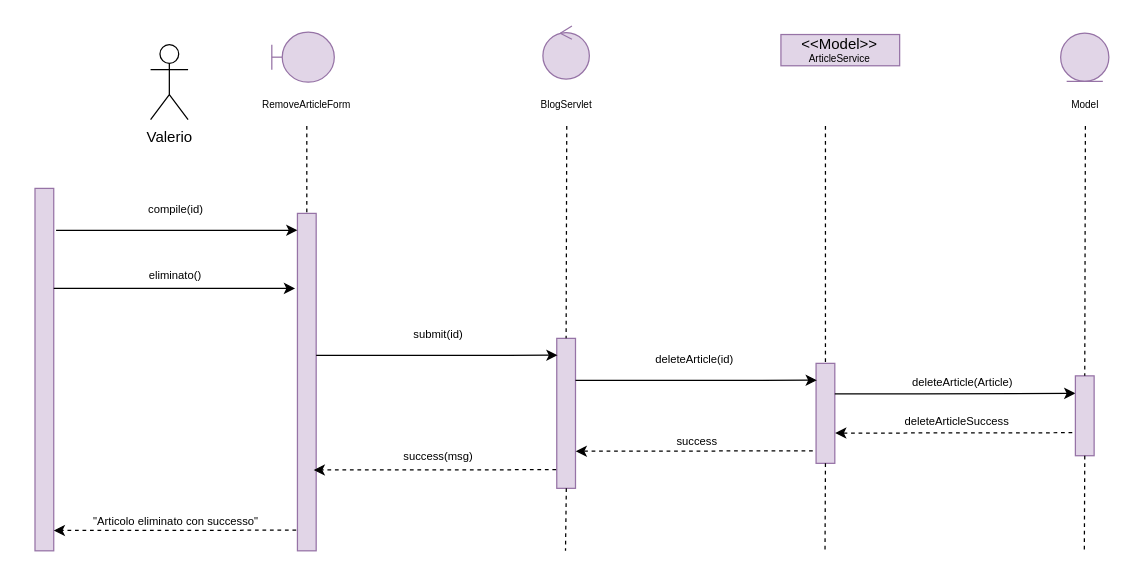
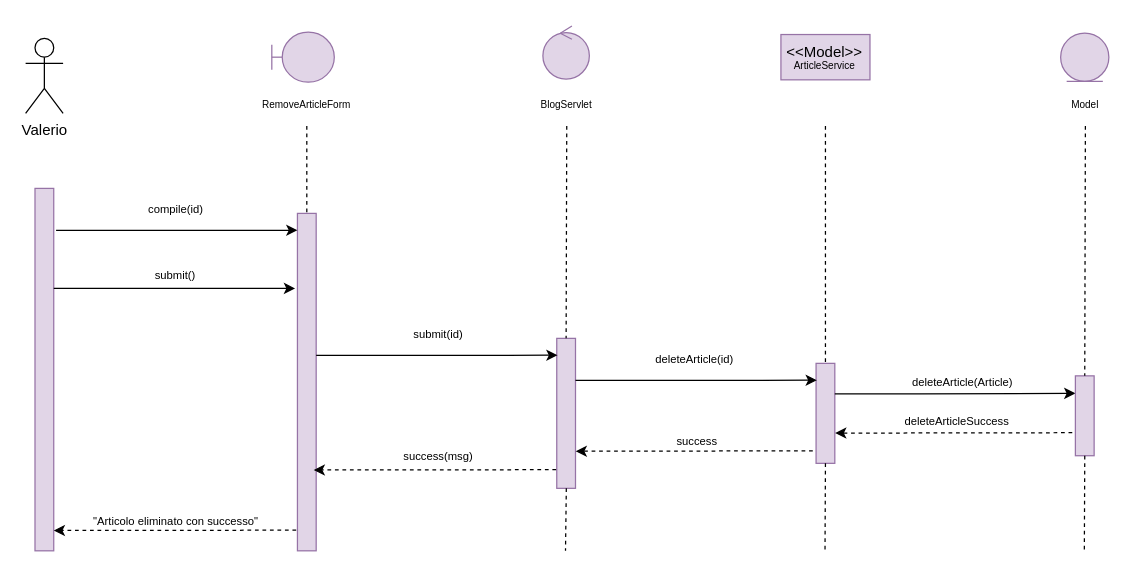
  <mxCell id="0" />
  <mxCell id="1" parent="0" />
- <mxCell id="2" value="Valerio" style="shape=umlActor;verticalLabelPosition=bottom;verticalAlign=top;html=1;outlineConnect=0;" vertex="1" parent="1"><mxGeometry x="120" y="35" width="30" height="60" as="geometry" /></mxCell>
+ <mxCell id="2" value="Valerio" style="shape=umlActor;verticalLabelPosition=bottom;verticalAlign=top;html=1;outlineConnect=0;" vertex="1" parent="1"><mxGeometry x="20" y="30" width="30" height="60" as="geometry" /></mxCell>
  <mxCell id="3" value="" style="rounded=0;whiteSpace=wrap;html=1;fillColor=#e1d5e7;strokeColor=#9673a6;" vertex="1" parent="1"><mxGeometry x="27.5" y="150" width="15" height="290" as="geometry" /></mxCell>
  <mxCell id="4" value="" style="rounded=0;whiteSpace=wrap;html=1;fillColor=#e1d5e7;strokeColor=#9673a6;" vertex="1" parent="1"><mxGeometry x="237.5" y="170" width="15" height="270" as="geometry" /></mxCell>
  <mxCell id="5" value="" style="endArrow=none;dashed=1;html=1;rounded=0;fontSize=8;entryX=0.5;entryY=0;entryDx=0;entryDy=0;exitX=0.5;exitY=1;exitDx=0;exitDy=0;" edge="1" parent="1" target="4"><mxGeometry width="50" height="50" relative="1" as="geometry"><mxPoint x="245" y="100" as="sourcePoint" /><mxPoint x="267.5" y="160" as="targetPoint" /></mxGeometry></mxCell>
  <mxCell id="6" value="&lt;div&gt;RemoveArticleForm&lt;/div&gt;" style="text;html=1;strokeColor=none;fillColor=none;align=center;verticalAlign=middle;whiteSpace=wrap;rounded=0;fontSize=8;" vertex="1" parent="1"><mxGeometry x="230" y="75" width="30" height="15" as="geometry" /></mxCell>
- <mxCell id="7" value="eliminato()" style="text;html=1;strokeColor=none;fillColor=none;align=center;verticalAlign=middle;whiteSpace=wrap;rounded=0;fontSize=9;" vertex="1" parent="1"><mxGeometry x="80" y="210" width="120" height="20" as="geometry" /></mxCell>
+ <mxCell id="7" value="submit()" style="text;html=1;strokeColor=none;fillColor=none;align=center;verticalAlign=middle;whiteSpace=wrap;rounded=0;fontSize=9;" vertex="1" parent="1"><mxGeometry x="80" y="210" width="120" height="20" as="geometry" /></mxCell>
  <mxCell id="8" value="BlogServlet" style="text;html=1;strokeColor=none;fillColor=none;align=center;verticalAlign=middle;whiteSpace=wrap;rounded=0;fontSize=8;" vertex="1" parent="1"><mxGeometry x="437.5" y="75" width="30" height="15" as="geometry" /></mxCell>
  <mxCell id="9" value="" style="rounded=0;whiteSpace=wrap;html=1;fillColor=#e1d5e7;strokeColor=#9673a6;" vertex="1" parent="1"><mxGeometry x="445" y="270" width="15" height="120" as="geometry" /></mxCell>
  <mxCell id="10" value="" style="endArrow=none;dashed=1;html=1;rounded=0;fontSize=8;entryX=0.5;entryY=0;entryDx=0;entryDy=0;" edge="1" parent="1" target="9"><mxGeometry width="50" height="50" relative="1" as="geometry"><mxPoint x="453" y="100" as="sourcePoint" /><mxPoint x="497.5" y="173.5" as="targetPoint" /></mxGeometry></mxCell>
  <mxCell id="11" value="" style="rounded=0;whiteSpace=wrap;html=1;fillColor=#e1d5e7;strokeColor=#9673a6;" vertex="1" parent="1"><mxGeometry x="652.5" y="290" width="15" height="80" as="geometry" /></mxCell>
  <mxCell id="12" value="" style="endArrow=none;dashed=1;html=1;rounded=0;fontSize=8;entryX=0.5;entryY=0;entryDx=0;entryDy=0;" edge="1" parent="1" target="11"><mxGeometry width="50" height="50" relative="1" as="geometry"><mxPoint x="660" y="100" as="sourcePoint" /><mxPoint x="682.5" y="198.5" as="targetPoint" /></mxGeometry></mxCell>
  <mxCell id="13" value="Model" style="text;html=1;strokeColor=none;fillColor=none;align=center;verticalAlign=middle;whiteSpace=wrap;rounded=0;fontSize=8;" vertex="1" parent="1"><mxGeometry x="852.5" y="75" width="30" height="15" as="geometry" /></mxCell>
  <mxCell id="14" value="" style="endArrow=classic;html=1;rounded=0;exitX=1;exitY=0;exitDx=0;exitDy=0;entryX=-0.125;entryY=0.121;entryDx=0;entryDy=0;entryPerimeter=0;" edge="1" parent="1"><mxGeometry width="50" height="50" relative="1" as="geometry"><mxPoint x="42.5" y="230.07" as="sourcePoint" /><mxPoint x="235.625" y="230" as="targetPoint" /><Array as="points"><mxPoint x="90" y="230.07" /><mxPoint x="110" y="230.07" /></Array></mxGeometry></mxCell>
  <mxCell id="15" value="" style="endArrow=classic;html=1;rounded=0;exitX=1;exitY=0;exitDx=0;exitDy=0;entryX=-0.125;entryY=0.121;entryDx=0;entryDy=0;entryPerimeter=0;" edge="1" parent="1"><mxGeometry width="50" height="50" relative="1" as="geometry"><mxPoint x="252.5" y="283.57" as="sourcePoint" /><mxPoint x="445.625" y="283.5" as="targetPoint" /><Array as="points"><mxPoint x="300" y="283.57" /><mxPoint x="320" y="283.57" /></Array></mxGeometry></mxCell>
  <mxCell id="16" value="" style="endArrow=classic;html=1;rounded=0;exitX=1;exitY=0;exitDx=0;exitDy=0;entryX=-0.125;entryY=0.121;entryDx=0;entryDy=0;entryPerimeter=0;" edge="1" parent="1"><mxGeometry width="50" height="50" relative="1" as="geometry"><mxPoint x="44.38" y="183.57" as="sourcePoint" /><mxPoint x="237.505" y="183.5" as="targetPoint" /><Array as="points"><mxPoint x="91.88" y="183.57" /><mxPoint x="111.88" y="183.57" /></Array></mxGeometry></mxCell>
  <mxCell id="17" value="" style="endArrow=classic;html=1;rounded=0;dashed=1;fontSize=7;exitX=-0.047;exitY=0.97;exitDx=0;exitDy=0;exitPerimeter=0;" edge="1" parent="1"><mxGeometry width="50" height="50" relative="1" as="geometry"><mxPoint x="444.505" y="375.1" as="sourcePoint" /><mxPoint x="250.5" y="375.29" as="targetPoint" /></mxGeometry></mxCell>
  <mxCell id="18" value="" style="endArrow=classic;html=1;rounded=0;exitX=1;exitY=0;exitDx=0;exitDy=0;entryX=-0.125;entryY=0.121;entryDx=0;entryDy=0;entryPerimeter=0;" edge="1" parent="1"><mxGeometry width="50" height="50" relative="1" as="geometry"><mxPoint x="460" y="303.57" as="sourcePoint" /><mxPoint x="653.125" y="303.5" as="targetPoint" /><Array as="points"><mxPoint x="507.5" y="303.57" /><mxPoint x="527.5" y="303.57" /></Array></mxGeometry></mxCell>
  <mxCell id="19" value="&lt;div style=&quot;font-size: 9px&quot;&gt;&lt;font style=&quot;font-size: 9px&quot;&gt;compile(id)&lt;/font&gt;&lt;/div&gt;" style="text;html=1;strokeColor=none;fillColor=none;align=center;verticalAlign=middle;whiteSpace=wrap;rounded=0;fontSize=9;" vertex="1" parent="1"><mxGeometry x="42.5" y="150" width="195" height="33.5" as="geometry" /></mxCell>
  <mxCell id="20" value="success(msg)" style="text;html=1;strokeColor=none;fillColor=none;align=center;verticalAlign=middle;whiteSpace=wrap;rounded=0;fontSize=9;" vertex="1" parent="1"><mxGeometry x="252.5" y="348.32" width="195" height="33.5" as="geometry" /></mxCell>
  <mxCell id="21" value="&quot;Articolo eliminato con successo&quot;" style="text;html=1;strokeColor=none;fillColor=none;align=center;verticalAlign=middle;whiteSpace=wrap;rounded=0;fontSize=9;" vertex="1" parent="1"><mxGeometry x="42.5" y="400" width="195" height="33.5" as="geometry" /></mxCell>
  <mxCell id="22" value="success" style="text;html=1;strokeColor=none;fillColor=none;align=center;verticalAlign=middle;whiteSpace=wrap;rounded=0;fontSize=9;" vertex="1" parent="1"><mxGeometry x="460" y="336.5" width="195" height="33.5" as="geometry" /></mxCell>
  <mxCell id="23" value="" style="endArrow=classic;html=1;rounded=0;dashed=1;fontSize=7;" edge="1" parent="1"><mxGeometry width="50" height="50" relative="1" as="geometry"><mxPoint x="649.88" y="360" as="sourcePoint" /><mxPoint x="460.13" y="360.32" as="targetPoint" /></mxGeometry></mxCell>
  <mxCell id="24" value="" style="endArrow=classic;html=1;rounded=0;dashed=1;fontSize=7;exitX=-0.047;exitY=0.97;exitDx=0;exitDy=0;exitPerimeter=0;" edge="1" parent="1"><mxGeometry width="50" height="50" relative="1" as="geometry"><mxPoint x="236.505" y="423.5" as="sourcePoint" /><mxPoint x="42.5" y="423.69" as="targetPoint" /></mxGeometry></mxCell>
  <mxCell id="25" value="&lt;div style=&quot;font-size: 9px&quot;&gt;&lt;font style=&quot;font-size: 9px&quot;&gt;submit(id)&lt;/font&gt;&lt;/div&gt;" style="text;html=1;strokeColor=none;fillColor=none;align=center;verticalAlign=middle;whiteSpace=wrap;rounded=0;fontSize=9;" vertex="1" parent="1"><mxGeometry x="252.5" y="250" width="195" height="33.5" as="geometry" /></mxCell>
  <mxCell id="26" value="&lt;div style=&quot;font-size: 9px&quot;&gt;&lt;font style=&quot;font-size: 9px&quot;&gt;deleteArticle(id)&lt;/font&gt;&lt;/div&gt;" style="text;html=1;strokeColor=none;fillColor=none;align=center;verticalAlign=middle;whiteSpace=wrap;rounded=0;fontSize=9;" vertex="1" parent="1"><mxGeometry x="457.5" y="270" width="195" height="33.5" as="geometry" /></mxCell>
  <mxCell id="27" value="&lt;font style=&quot;font-size: 9px&quot;&gt;deleteArticle(Article)&lt;/font&gt;" style="text;html=1;strokeColor=none;fillColor=none;align=center;verticalAlign=middle;whiteSpace=wrap;rounded=0;" vertex="1" parent="1"><mxGeometry x="740" y="290" width="60" height="30" as="geometry" /></mxCell>
  <mxCell id="28" value="" style="endArrow=classic;html=1;rounded=0;exitX=1;exitY=0;exitDx=0;exitDy=0;entryX=0;entryY=0.219;entryDx=0;entryDy=0;entryPerimeter=0;" edge="1" parent="1" target="29"><mxGeometry width="50" height="50" relative="1" as="geometry"><mxPoint x="667.5" y="314.39" as="sourcePoint" /><mxPoint x="850" y="314" as="targetPoint" /><Array as="points"><mxPoint x="715" y="314.39" /><mxPoint x="735" y="314.39" /></Array></mxGeometry></mxCell>
  <mxCell id="29" value="" style="rounded=0;whiteSpace=wrap;html=1;fillColor=#e1d5e7;strokeColor=#9673a6;" vertex="1" parent="1"><mxGeometry x="860" y="300" width="15" height="63.91" as="geometry" /></mxCell>
  <mxCell id="30" value="" style="endArrow=none;dashed=1;html=1;rounded=0;fontSize=8;entryX=0.5;entryY=0;entryDx=0;entryDy=0;" edge="1" parent="1" target="29"><mxGeometry width="50" height="50" relative="1" as="geometry"><mxPoint x="868" y="100" as="sourcePoint" /><mxPoint x="890" y="192.41" as="targetPoint" /></mxGeometry></mxCell>
  <mxCell id="31" value="deleteArticleSuccess" style="text;html=1;strokeColor=none;fillColor=none;align=center;verticalAlign=middle;whiteSpace=wrap;rounded=0;fontSize=9;" vertex="1" parent="1"><mxGeometry x="667.5" y="320" width="195" height="33.5" as="geometry" /></mxCell>
  <mxCell id="32" value="" style="endArrow=classic;html=1;rounded=0;dashed=1;fontSize=7;" edge="1" parent="1"><mxGeometry width="50" height="50" relative="1" as="geometry"><mxPoint x="857.5" y="345.5" as="sourcePoint" /><mxPoint x="667.75" y="345.82" as="targetPoint" /></mxGeometry></mxCell>
  <mxCell id="33" value="" style="endArrow=none;dashed=1;html=1;rounded=0;fontSize=8;" edge="1" parent="1"><mxGeometry width="50" height="50" relative="1" as="geometry"><mxPoint x="452.66" y="390" as="sourcePoint" /><mxPoint x="452" y="440" as="targetPoint" /></mxGeometry></mxCell>
  <mxCell id="34" value="" style="endArrow=none;dashed=1;html=1;rounded=0;fontSize=8;exitX=0.5;exitY=1;exitDx=0;exitDy=0;" edge="1" parent="1" source="11"><mxGeometry width="50" height="50" relative="1" as="geometry"><mxPoint x="660.32" y="390" as="sourcePoint" /><mxPoint x="659.66" y="440" as="targetPoint" /></mxGeometry></mxCell>
  <mxCell id="35" value="" style="endArrow=none;dashed=1;html=1;rounded=0;fontSize=8;exitX=0.5;exitY=1;exitDx=0;exitDy=0;" edge="1" parent="1" source="29"><mxGeometry width="50" height="50" relative="1" as="geometry"><mxPoint x="867.5" y="370" as="sourcePoint" /><mxPoint x="867.16" y="440" as="targetPoint" /></mxGeometry></mxCell>
  <mxCell id="36" value="" style="shape=umlBoundary;whiteSpace=wrap;html=1;fillColor=#e1d5e7;strokeColor=#9673a6;" vertex="1" parent="1"><mxGeometry x="217" y="25" width="50" height="40" as="geometry" /></mxCell>
  <mxCell id="37" value="" style="ellipse;shape=umlControl;whiteSpace=wrap;html=1;fillColor=#e1d5e7;strokeColor=#9673a6;" vertex="1" parent="1"><mxGeometry x="433.91" y="20" width="37.19" height="42.5" as="geometry" /></mxCell>
- <mxCell id="38" value="&lt;div&gt;&amp;lt;&amp;lt;Model&amp;gt;&amp;gt;&lt;/div&gt;&lt;div style=&quot;font-size: 8px&quot;&gt;ArticleService&lt;br&gt;&lt;/div&gt;" style="rounded=0;whiteSpace=wrap;html=1;fillColor=#e1d5e7;strokeColor=#9673a6;" vertex="1" parent="1"><mxGeometry x="624.38" y="26.88" width="95" height="25" as="geometry" /></mxCell>
+ <mxCell id="38" value="&lt;div&gt;&amp;lt;&amp;lt;Model&amp;gt;&amp;gt;&lt;/div&gt;&lt;div style=&quot;font-size: 8px&quot;&gt;ArticleService&lt;br&gt;&lt;/div&gt;" style="rounded=0;whiteSpace=wrap;html=1;fillColor=#e1d5e7;strokeColor=#9673a6;" vertex="1" parent="1"><mxGeometry x="624.38" y="26.88" width="71.25" height="36.25" as="geometry" /></mxCell>
  <mxCell id="39" value="" style="ellipse;shape=umlEntity;whiteSpace=wrap;html=1;fontSize=8;fillColor=#e1d5e7;strokeColor=#9673a6;" vertex="1" parent="1"><mxGeometry x="848.2" y="25.7" width="38.59" height="38.59" as="geometry" /></mxCell>
